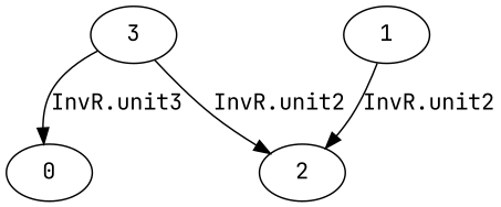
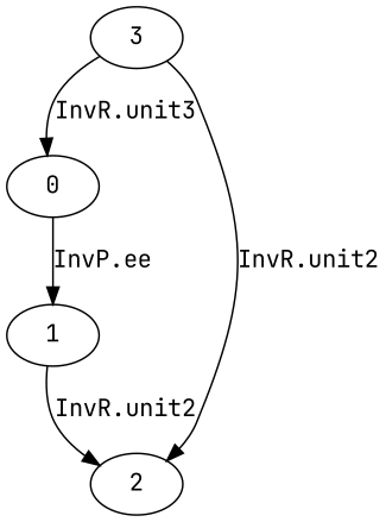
  digraph {
    fontname="JetBrains Mono"
    node [fontname="JetBrains Mono"]
    edge [fontname="JetBrains Mono"]
    0
    1
    2
    3
+   0 -> 1 [label="InvP.ee"]
    1 -> 2 [label="InvR.unit2"]
    3 -> 0 [label="InvR.unit3"]
    3 -> 2 [label="InvR.unit2"]
  }
